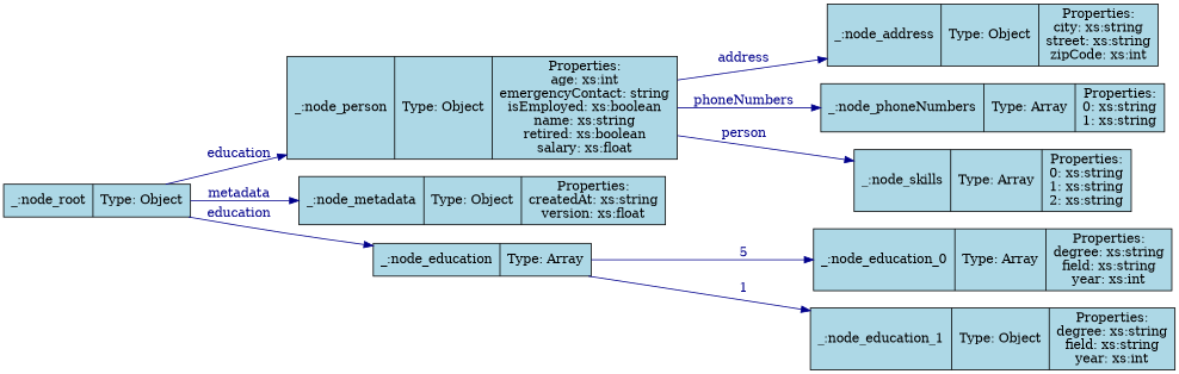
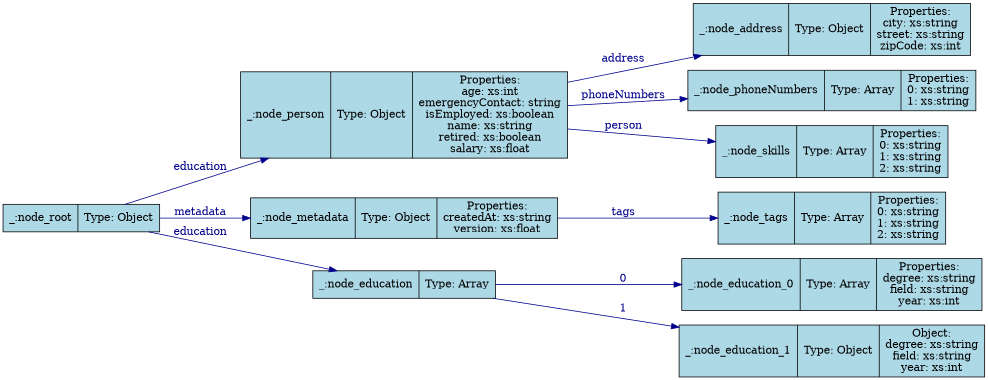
  digraph {
    rankdir=LR
    node [fillcolor=lightblue shape=record style=filled]
    edge [color=darkblue fontcolor=darkblue]
    n1 [label="{<f0> _:node_root|<f1> Type: Object}}"]
    n2 [label="{<f0> _:node_person|<f1> Type: Object|<f2> Properties:\nage: xs:int\nemergencyContact: string\nisEmployed: xs:boolean\nname: xs:string\nretired: xs:boolean\nsalary: xs:float\n}}"]
    n3 [label="{<f0> _:node_metadata|<f1> Type: Object|<f2> Properties:\ncreatedAt: xs:string\nversion: xs:float\n}}"]
    n4 [label="{<f0> _:node_education|<f1> Type: Array}}"]
    n5 [label="{<f0> _:node_address|<f1> Type: Object|<f2> Properties:\ncity: xs:string\nstreet: xs:string\nzipCode: xs:int\n}}"]
    n6 [label="{<f0> _:node_phoneNumbers|<f1> Type: Array|<f2> Properties:\n0: xs:string\n1: xs:string\n}}"]
    n7 [label="{<f0> _:node_skills|<f1> Type: Array|<f2> Properties:\n0: xs:string\n1: xs:string\n2: xs:string\n}}"]
+   n8 [label="{<f0> _:node_tags|<f1> Type: Array|<f2> Properties:\n0: xs:string\n1: xs:string\n2: xs:string\n}}"]
    n9 [label="{<f0> _:node_education_0|<f1> Type: Array|<f2> Properties:\ndegree: xs:string\nfield: xs:string\nyear: xs:int\n}}"]
-   n10 [label="{<f0> _:node_education_1|<f1> Type: Object|<f2> Properties:\ndegree: xs:string\nfield: xs:string\nyear: xs:int\n}}"]
+   n10 [label="{<f0> _:node_education_1|<f1> Type: Object|<f2> Object:\ndegree: xs:string\nfield: xs:string\nyear: xs:int\n}}"]
    n1 -> n2 [label=education]
    n1 -> n3 [label=metadata]
    n1 -> n4 [label=education]
    n2 -> n5 [label=address]
    n2 -> n6 [label=phoneNumbers]
    n2 -> n7 [label=person]
-   n4 -> n9 [label=5]
+   n3 -> n8 [label=tags]
+   n4 -> n9 [label=0]
    n4 -> n10 [label=1]
  }
